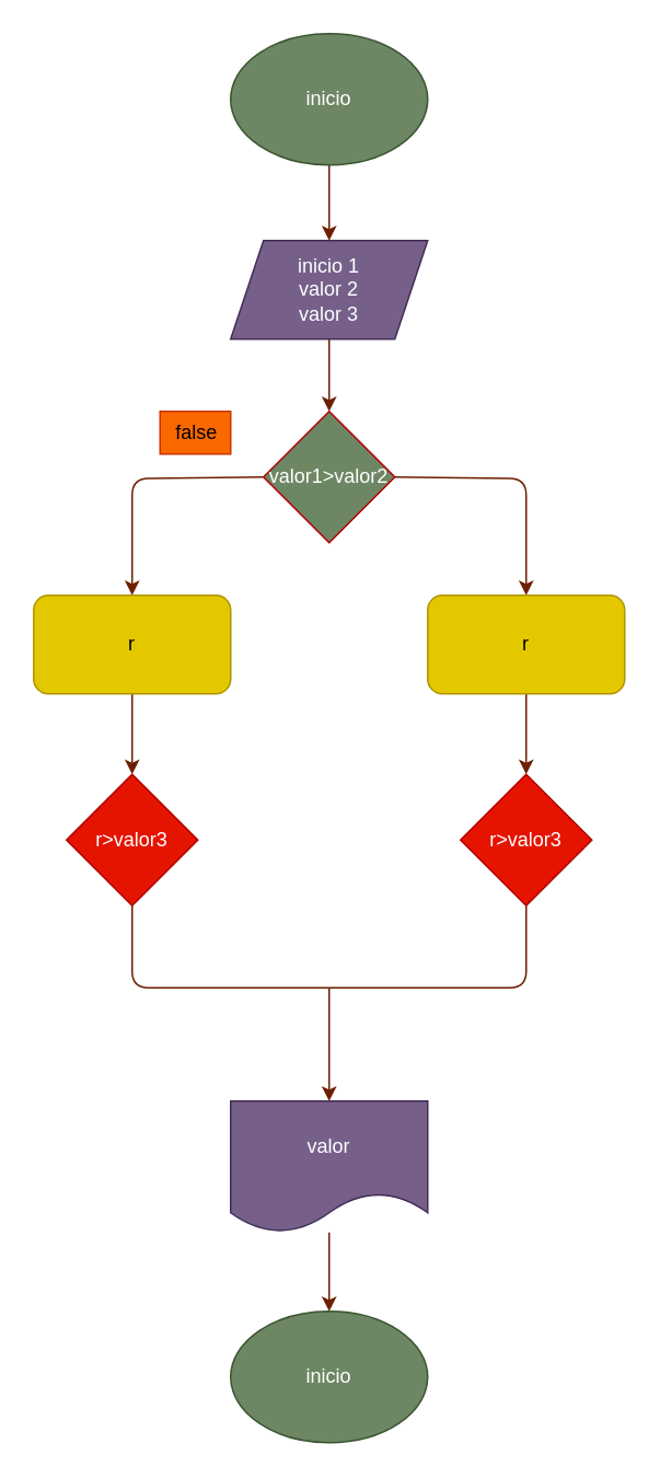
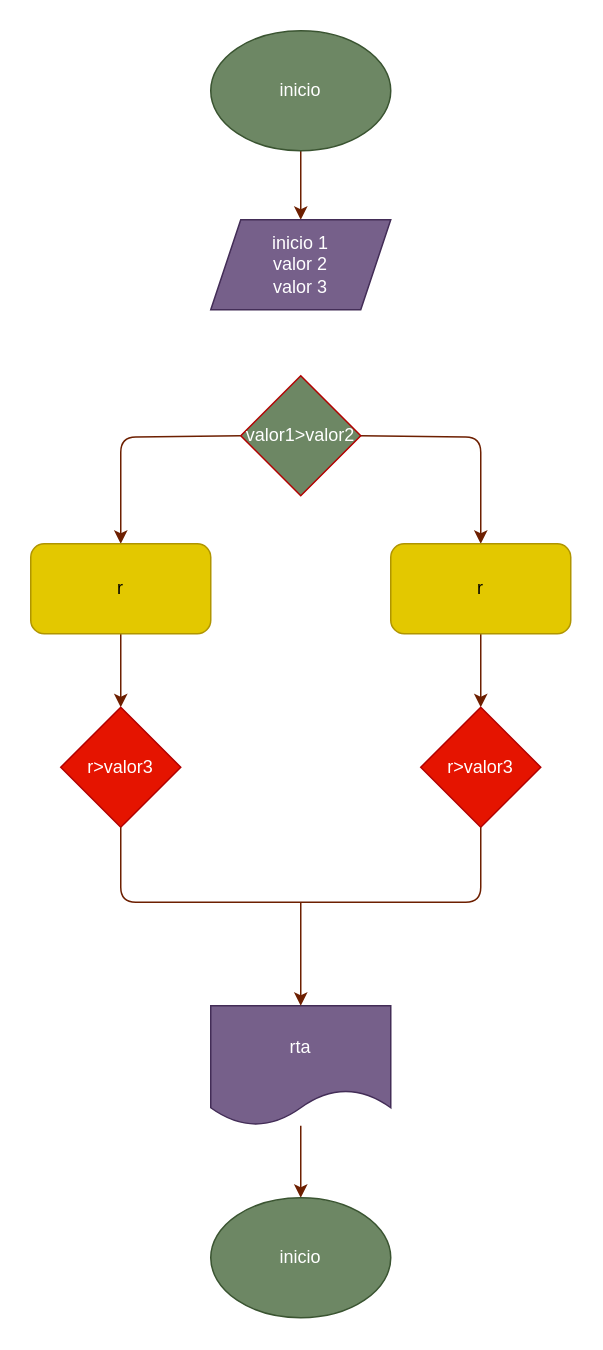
  <mxCell id="0" />
  <mxCell id="1" parent="0" />
  <mxCell id="2" value="" style="edgeStyle=none;html=1;fillColor=#a0522d;strokeColor=#6D1F00;" edge="1" parent="1" source="3" target="5"><mxGeometry relative="1" as="geometry" /></mxCell>
  <mxCell id="3" value="inicio" style="ellipse;whiteSpace=wrap;html=1;fillColor=#6d8764;strokeColor=#3A5431;fontColor=#ffffff;" vertex="1" parent="1"><mxGeometry x="140" y="20" width="120" height="80" as="geometry" /></mxCell>
- <mxCell id="4" value="" style="edgeStyle=none;html=1;fillColor=#a0522d;strokeColor=#6D1F00;" edge="1" parent="1" source="5" target="8"><mxGeometry relative="1" as="geometry" /></mxCell>
  <mxCell id="5" value="inicio 1&lt;br&gt;valor 2&lt;br&gt;valor 3" style="shape=parallelogram;perimeter=parallelogramPerimeter;whiteSpace=wrap;html=1;fixedSize=1;fillColor=#76608a;fontColor=#ffffff;strokeColor=#432D57;" vertex="1" parent="1"><mxGeometry x="140" y="146" width="120" height="60" as="geometry" /></mxCell>
  <mxCell id="6" style="edgeStyle=none;html=1;exitX=0;exitY=0.5;exitDx=0;exitDy=0;entryX=0.5;entryY=0;entryDx=0;entryDy=0;fillColor=#a0522d;strokeColor=#6D1F00;" edge="1" parent="1" source="8" target="10"><mxGeometry relative="1" as="geometry"><Array as="points"><mxPoint x="80" y="291" /></Array></mxGeometry></mxCell>
  <mxCell id="7" style="edgeStyle=none;html=1;exitX=1;exitY=0.5;exitDx=0;exitDy=0;entryX=0.5;entryY=0;entryDx=0;entryDy=0;fillColor=#a0522d;strokeColor=#6D1F00;" edge="1" parent="1" source="8" target="12"><mxGeometry relative="1" as="geometry"><Array as="points"><mxPoint x="320" y="291" /></Array></mxGeometry></mxCell>
  <mxCell id="8" value="valor1&amp;gt;valor2" style="rhombus;whiteSpace=wrap;html=1;fillColor=#6d8764;fontColor=#ffffff;strokeColor=#B20000;" vertex="1" parent="1"><mxGeometry x="160" y="250" width="80" height="80" as="geometry" /></mxCell>
  <mxCell id="9" value="" style="edgeStyle=none;html=1;fillColor=#a0522d;strokeColor=#6D1F00;" edge="1" parent="1" source="10" target="14"><mxGeometry relative="1" as="geometry" /></mxCell>
  <mxCell id="10" value="r" style="rounded=1;whiteSpace=wrap;html=1;fillColor=#e3c800;fontColor=#000000;strokeColor=#B09500;" vertex="1" parent="1"><mxGeometry x="20" y="362" width="120" height="60" as="geometry" /></mxCell>
  <mxCell id="11" value="" style="edgeStyle=none;html=1;fillColor=#a0522d;strokeColor=#6D1F00;" edge="1" parent="1" source="12" target="15"><mxGeometry relative="1" as="geometry" /></mxCell>
  <mxCell id="12" value="r" style="rounded=1;whiteSpace=wrap;html=1;fillColor=#e3c800;fontColor=#000000;strokeColor=#B09500;" vertex="1" parent="1"><mxGeometry x="260" y="362" width="120" height="60" as="geometry" /></mxCell>
- <mxCell id="13" value="false" style="text;html=1;align=center;verticalAlign=middle;resizable=0;points=[];autosize=1;strokeColor=#C73500;fillColor=#fa6800;fontColor=#000000;" vertex="1" parent="1"><mxGeometry x="97" y="250" width="43" height="26" as="geometry" /></mxCell>
  <mxCell id="14" value="r&amp;gt;valor3" style="rhombus;whiteSpace=wrap;html=1;fillColor=#e51400;fontColor=#ffffff;strokeColor=#B20000;" vertex="1" parent="1"><mxGeometry x="40" y="471" width="80" height="80" as="geometry" /></mxCell>
  <mxCell id="15" value="r&amp;gt;valor3" style="rhombus;whiteSpace=wrap;html=1;fillColor=#e51400;fontColor=#ffffff;strokeColor=#B20000;" vertex="1" parent="1"><mxGeometry x="280" y="471" width="80" height="80" as="geometry" /></mxCell>
  <mxCell id="16" value="" style="edgeStyle=none;html=1;fillColor=#a0522d;strokeColor=#6D1F00;" edge="1" parent="1" source="17" target="18"><mxGeometry relative="1" as="geometry" /></mxCell>
- <mxCell id="17" value="valor" style="shape=document;whiteSpace=wrap;html=1;boundedLbl=1;fillColor=#76608a;fontColor=#ffffff;strokeColor=#432D57;" vertex="1" parent="1"><mxGeometry x="140" y="670" width="120" height="80" as="geometry" /></mxCell>
+ <mxCell id="17" value="rta" style="shape=document;whiteSpace=wrap;html=1;boundedLbl=1;fillColor=#76608a;fontColor=#ffffff;strokeColor=#432D57;" vertex="1" parent="1"><mxGeometry x="140" y="670" width="120" height="80" as="geometry" /></mxCell>
  <mxCell id="18" value="inicio" style="ellipse;whiteSpace=wrap;html=1;fillColor=#6d8764;fontColor=#ffffff;strokeColor=#3A5431;" vertex="1" parent="1"><mxGeometry x="140" y="798" width="120" height="80" as="geometry" /></mxCell>
  <mxCell id="19" value="" style="endArrow=none;html=1;entryX=0.5;entryY=1;entryDx=0;entryDy=0;exitX=0.5;exitY=1;exitDx=0;exitDy=0;fillColor=#a0522d;strokeColor=#6D1F00;" edge="1" parent="1" source="14" target="15"><mxGeometry width="50" height="50" relative="1" as="geometry"><mxPoint x="245" y="661" as="sourcePoint" /><mxPoint x="295" y="611" as="targetPoint" /><Array as="points"><mxPoint x="80" y="601" /><mxPoint x="320" y="601" /></Array></mxGeometry></mxCell>
  <mxCell id="20" value="" style="endArrow=classic;html=1;entryX=0.5;entryY=0;entryDx=0;entryDy=0;fillColor=#a0522d;strokeColor=#6D1F00;" edge="1" parent="1" target="17"><mxGeometry width="50" height="50" relative="1" as="geometry"><mxPoint x="200" y="601" as="sourcePoint" /><mxPoint x="295" y="611" as="targetPoint" /></mxGeometry></mxCell>
